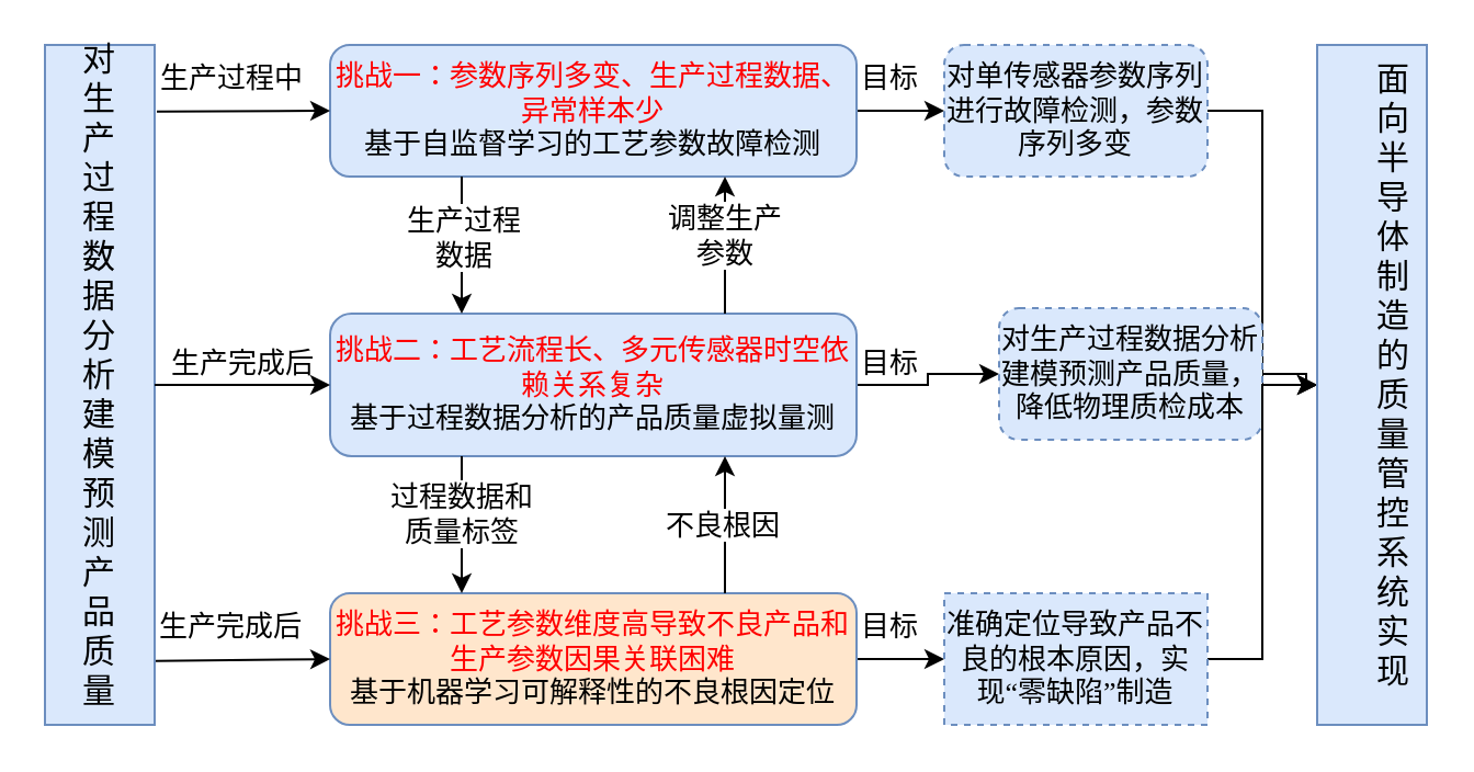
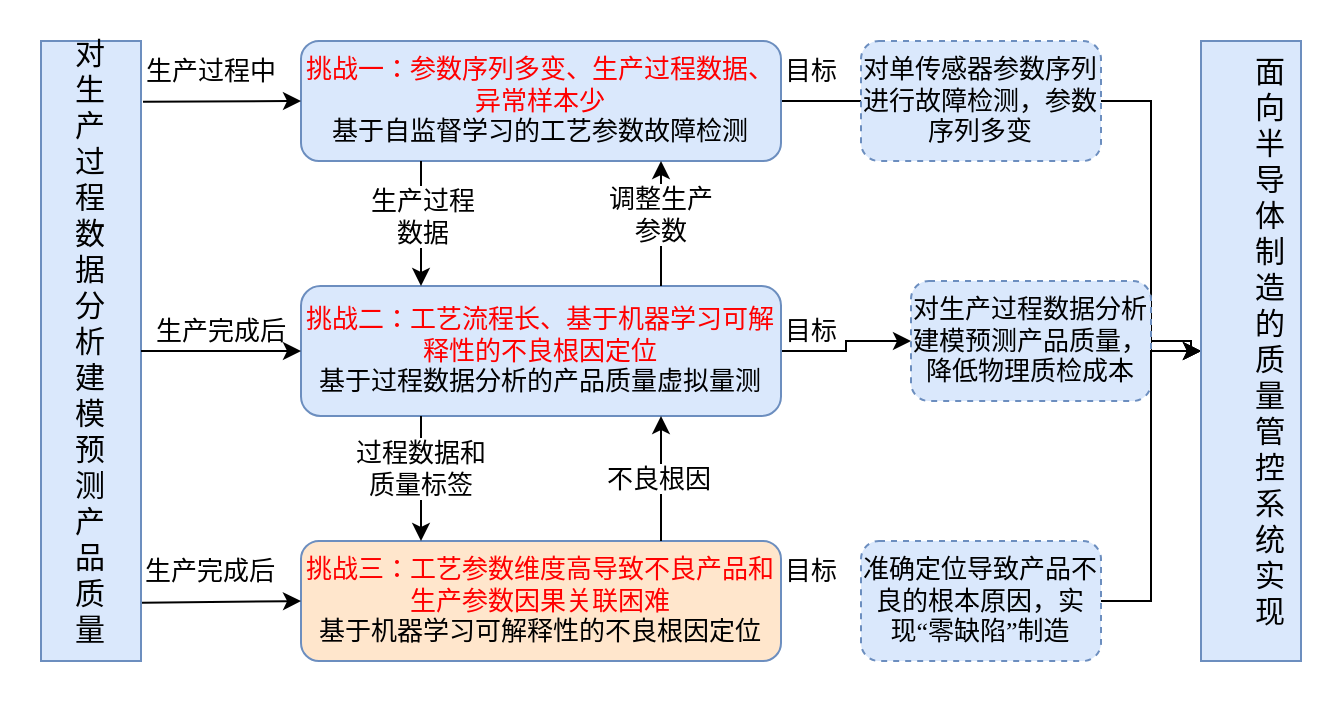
  <mxCell id="0" />
  <mxCell id="1" parent="0" />
  <mxCell id="2" value="" style="rounded=0;whiteSpace=wrap;html=1;fontFamily=华文中宋;fontSize=13;fillColor=#dae8fc;strokeColor=#6c8ebf;fontStyle=0" parent="1" vertex="1"><mxGeometry x="20" y="20" width="50" height="310" as="geometry" /></mxCell>
  <mxCell id="3" value="对生产过程数据分析建模预测产品质量" style="text;html=1;strokeColor=none;fillColor=none;align=center;verticalAlign=middle;whiteSpace=wrap;rounded=0;fontFamily=华文中宋;fontSize=15;fontStyle=0" parent="1" vertex="1"><mxGeometry x="35" y="50" width="20" height="239" as="geometry" /></mxCell>
- <mxCell id="4" value="" style="edgeStyle=orthogonalEdgeStyle;rounded=0;orthogonalLoop=1;jettySize=auto;html=1;fontFamily=华文中宋;fontSize=13;fontStyle=0" parent="1" source="5" target="11" edge="1"><mxGeometry relative="1" as="geometry" /></mxCell>
+ <mxCell id="4" value="" style="edgeStyle=orthogonalEdgeStyle;rounded=0;orthogonalLoop=1;jettySize=auto;html=1;fontFamily=华文中宋;fontSize=13;fontStyle=0;endArrow=none;" parent="1" source="5" target="11" edge="1"><mxGeometry relative="1" as="geometry" /></mxCell>
  <mxCell id="5" value="&lt;font color=&quot;#ff0000&quot;&gt;挑战一：参数序列多变、生产过程数据、异常样本少&lt;/font&gt;&lt;br&gt;基于自监督学习的工艺参数故障检测" style="rounded=1;whiteSpace=wrap;html=1;fontFamily=华文中宋;fontSize=13;fillColor=#dae8fc;strokeColor=#6c8ebf;fontStyle=0" parent="1" vertex="1"><mxGeometry x="150" y="20" width="240" height="60" as="geometry" /></mxCell>
  <mxCell id="6" value="" style="edgeStyle=orthogonalEdgeStyle;rounded=0;orthogonalLoop=1;jettySize=auto;html=1;fontFamily=华文中宋;fontSize=13;fontStyle=0" parent="1" source="7" target="14" edge="1"><mxGeometry relative="1" as="geometry" /></mxCell>
- <mxCell id="7" value="&lt;font color=&quot;#ff0000&quot;&gt;挑战二：工艺流程长、多元传感器时空依赖关系复杂&lt;/font&gt;&lt;br&gt;基于过程数据分析的产品质量虚拟量测" style="rounded=1;whiteSpace=wrap;html=1;fontFamily=华文中宋;fontSize=13;fillColor=#dae8fc;strokeColor=#6c8ebf;fontStyle=0" parent="1" vertex="1"><mxGeometry x="150" y="142.5" width="240" height="65" as="geometry" /></mxCell>
- <mxCell id="8" value="" style="edgeStyle=orthogonalEdgeStyle;rounded=0;orthogonalLoop=1;jettySize=auto;html=1;fontFamily=华文中宋;fontSize=13;fontStyle=0" parent="1" source="9" target="17" edge="1"><mxGeometry relative="1" as="geometry" /></mxCell>
+ <mxCell id="7" value="&lt;font color=&quot;#ff0000&quot;&gt;挑战二：工艺流程长、基于机器学习可解释性的不良根因定位&lt;/font&gt;&lt;br&gt;基于过程数据分析的产品质量虚拟量测" style="rounded=1;whiteSpace=wrap;html=1;fontFamily=华文中宋;fontSize=13;fillColor=#dae8fc;strokeColor=#6c8ebf;fontStyle=0" parent="1" vertex="1"><mxGeometry x="150" y="142.5" width="240" height="65" as="geometry" /></mxCell>
  <mxCell id="9" value="&lt;font color=&quot;#ff0000&quot;&gt;挑战三：工艺参数维度高导致不良产品和生产参数因果关联困难&lt;/font&gt;&lt;br&gt;基于机器学习可解释性的不良根因定位" style="rounded=1;whiteSpace=wrap;html=1;fontFamily=华文中宋;fontSize=13;fillColor=#ffe6cc;strokeColor=#6c8ebf;fontStyle=0;" parent="1" vertex="1"><mxGeometry x="150" y="270" width="240" height="60" as="geometry" /></mxCell>
  <mxCell id="10" value="" style="edgeStyle=orthogonalEdgeStyle;rounded=0;orthogonalLoop=1;jettySize=auto;html=1;fontFamily=华文中宋;fontStyle=0" parent="1" source="11" target="33" edge="1"><mxGeometry relative="1" as="geometry" /></mxCell>
  <mxCell id="11" value="&lt;p style=&quot;margin-top: 0pt; margin-bottom: 0pt; margin-left: 0in; direction: ltr; unicode-bidi: embed; word-break: normal; font-size: 13px;&quot;&gt;对单传感器参数序列进行故障检测，参数序列多变&lt;/p&gt;" style="rounded=1;whiteSpace=wrap;html=1;fontFamily=华文中宋;fontSize=13;fillColor=#dae8fc;strokeColor=#6c8ebf;dashed=1;fontStyle=0" parent="1" vertex="1"><mxGeometry x="430" y="20" width="120" height="60" as="geometry" /></mxCell>
  <mxCell id="12" value="目标" style="text;html=1;align=center;verticalAlign=middle;resizable=0;points=[];autosize=1;strokeColor=none;fillColor=none;fontFamily=华文中宋;fontSize=13;fontStyle=0" parent="1" vertex="1"><mxGeometry x="380" y="20" width="50" height="30" as="geometry" /></mxCell>
  <mxCell id="13" value="" style="edgeStyle=orthogonalEdgeStyle;rounded=0;orthogonalLoop=1;jettySize=auto;html=1;strokeWidth=1;fontFamily=华文中宋;fontStyle=0" parent="1" source="14" target="33" edge="1"><mxGeometry relative="1" as="geometry" /></mxCell>
  <mxCell id="14" value="&lt;p style=&quot;margin-top: 0pt; margin-bottom: 0pt; margin-left: 0in; direction: ltr; unicode-bidi: embed; word-break: normal; font-size: 13px;&quot;&gt;对生产过程数据分析建模预测产品质量，降低物理质检成本&lt;/p&gt;" style="rounded=1;whiteSpace=wrap;html=1;fontFamily=华文中宋;fontSize=13;fillColor=#dae8fc;strokeColor=#6c8ebf;dashed=1;fontStyle=0" parent="1" vertex="1"><mxGeometry x="455" y="140" width="120" height="60" as="geometry" /></mxCell>
  <mxCell id="15" value="目标" style="text;html=1;align=center;verticalAlign=middle;resizable=0;points=[];autosize=1;strokeColor=none;fillColor=none;fontFamily=华文中宋;fontSize=13;fontStyle=0" parent="1" vertex="1"><mxGeometry x="380" y="150" width="50" height="30" as="geometry" /></mxCell>
  <mxCell id="16" value="" style="edgeStyle=orthogonalEdgeStyle;rounded=0;orthogonalLoop=1;jettySize=auto;html=1;fontFamily=华文中宋;fontStyle=0" parent="1" source="17" target="33" edge="1"><mxGeometry relative="1" as="geometry" /></mxCell>
- <mxCell id="17" value="&lt;p style=&quot;margin-top: 0pt; margin-bottom: 0pt; margin-left: 0in; direction: ltr; unicode-bidi: embed; word-break: normal; font-size: 13px;&quot;&gt;准确定位导致产品不良的根本原因，实现“零缺陷”制造&lt;/p&gt;" style="whiteSpace=wrap;html=1;fontFamily=华文中宋;fontSize=13;fillColor=#dae8fc;strokeColor=#6c8ebf;dashed=1;fontStyle=0;rounded=0;" parent="1" vertex="1"><mxGeometry x="430" y="270" width="120" height="60" as="geometry" /></mxCell>
+ <mxCell id="17" value="&lt;p style=&quot;margin-top: 0pt; margin-bottom: 0pt; margin-left: 0in; direction: ltr; unicode-bidi: embed; word-break: normal; font-size: 13px;&quot;&gt;准确定位导致产品不良的根本原因，实现“零缺陷”制造&lt;/p&gt;" style="rounded=1;whiteSpace=wrap;html=1;fontFamily=华文中宋;fontSize=13;fillColor=#dae8fc;strokeColor=#6c8ebf;dashed=1;fontStyle=0" parent="1" vertex="1"><mxGeometry x="430" y="270" width="120" height="60" as="geometry" /></mxCell>
  <mxCell id="18" value="目标" style="text;html=1;align=center;verticalAlign=middle;resizable=0;points=[];autosize=1;strokeColor=none;fillColor=none;fontFamily=华文中宋;fontSize=13;fontStyle=0" parent="1" vertex="1"><mxGeometry x="380" y="270" width="50" height="30" as="geometry" /></mxCell>
  <mxCell id="19" value="" style="endArrow=classic;html=1;rounded=0;exitX=0.25;exitY=1;exitDx=0;exitDy=0;entryX=0.25;entryY=0;entryDx=0;entryDy=0;fontFamily=华文中宋;fontSize=13;fontStyle=0" parent="1" source="5" target="7" edge="1"><mxGeometry width="50" height="50" relative="1" as="geometry"><mxPoint x="120" y="160" as="sourcePoint" /><mxPoint x="170" y="110" as="targetPoint" /></mxGeometry></mxCell>
  <mxCell id="20" value="生产过程&lt;br style=&quot;font-size: 13px;&quot;&gt;数据" style="edgeLabel;html=1;align=center;verticalAlign=middle;resizable=0;points=[];fontFamily=华文中宋;fontSize=13;fontStyle=0" parent="19" vertex="1" connectable="0"><mxGeometry x="-0.135" relative="1" as="geometry"><mxPoint as="offset" /></mxGeometry></mxCell>
  <mxCell id="21" value="" style="endArrow=classic;html=1;rounded=0;entryX=0.25;entryY=0;entryDx=0;entryDy=0;exitX=0.25;exitY=1;exitDx=0;exitDy=0;fontFamily=华文中宋;fontSize=13;fontStyle=0" parent="1" source="7" target="9" edge="1"><mxGeometry width="50" height="50" relative="1" as="geometry"><mxPoint x="190" y="220" as="sourcePoint" /><mxPoint x="200" y="260" as="targetPoint" /></mxGeometry></mxCell>
  <mxCell id="22" value="过程数据和&lt;br style=&quot;font-size: 13px;&quot;&gt;质量标签" style="edgeLabel;html=1;align=center;verticalAlign=middle;resizable=0;points=[];fontFamily=华文中宋;fontSize=13;fontStyle=0" parent="21" vertex="1" connectable="0"><mxGeometry x="-0.183" relative="1" as="geometry"><mxPoint as="offset" /></mxGeometry></mxCell>
  <mxCell id="23" value="" style="endArrow=classic;html=1;rounded=0;entryX=0.75;entryY=1;entryDx=0;entryDy=0;exitX=0.75;exitY=0;exitDx=0;exitDy=0;fontFamily=华文中宋;fontSize=13;fontStyle=0" parent="1" source="9" target="7" edge="1"><mxGeometry width="50" height="50" relative="1" as="geometry"><mxPoint x="250" y="250" as="sourcePoint" /><mxPoint x="300" y="220" as="targetPoint" /></mxGeometry></mxCell>
  <mxCell id="24" value="不良根因" style="edgeLabel;html=1;align=center;verticalAlign=middle;resizable=0;points=[];fontFamily=华文中宋;fontSize=13;fontStyle=0" parent="23" vertex="1" connectable="0"><mxGeometry x="0.013" y="2" relative="1" as="geometry"><mxPoint as="offset" /></mxGeometry></mxCell>
  <mxCell id="25" value="" style="endArrow=classic;html=1;rounded=0;entryX=0.75;entryY=1;entryDx=0;entryDy=0;exitX=0.75;exitY=0;exitDx=0;exitDy=0;fontFamily=华文中宋;fontSize=13;fontStyle=0" parent="1" source="7" target="5" edge="1"><mxGeometry width="50" height="50" relative="1" as="geometry"><mxPoint x="250" y="140" as="sourcePoint" /><mxPoint x="300" y="90" as="targetPoint" /></mxGeometry></mxCell>
  <mxCell id="26" value="调整生产&lt;br style=&quot;font-size: 13px;&quot;&gt;参数" style="edgeLabel;html=1;align=center;verticalAlign=middle;resizable=0;points=[];fontFamily=华文中宋;fontSize=13;fontStyle=0" parent="25" vertex="1" connectable="0"><mxGeometry x="0.157" y="1" relative="1" as="geometry"><mxPoint as="offset" /></mxGeometry></mxCell>
  <mxCell id="27" value="" style="endArrow=classic;html=1;rounded=0;entryX=0;entryY=0.5;entryDx=0;entryDy=0;exitX=1.02;exitY=0.098;exitDx=0;exitDy=0;exitPerimeter=0;fontFamily=华文中宋;fontSize=13;fontStyle=0" parent="1" source="2" target="5" edge="1"><mxGeometry width="50" height="50" relative="1" as="geometry"><mxPoint x="110" y="50" as="sourcePoint" /><mxPoint x="150" y="10" as="targetPoint" /></mxGeometry></mxCell>
  <mxCell id="28" value="" style="endArrow=classic;html=1;rounded=0;entryX=0;entryY=0.5;entryDx=0;entryDy=0;exitX=1;exitY=0.5;exitDx=0;exitDy=0;fontFamily=华文中宋;fontSize=13;fontStyle=0" parent="1" source="2" target="7" edge="1"><mxGeometry width="50" height="50" relative="1" as="geometry"><mxPoint x="100" y="180" as="sourcePoint" /><mxPoint x="150" y="130" as="targetPoint" /></mxGeometry></mxCell>
  <mxCell id="29" value="" style="endArrow=classic;html=1;rounded=0;entryX=0;entryY=0.5;entryDx=0;entryDy=0;exitX=1.01;exitY=0.906;exitDx=0;exitDy=0;exitPerimeter=0;fontFamily=华文中宋;fontSize=13;fontStyle=0" parent="1" source="2" target="9" edge="1"><mxGeometry width="50" height="50" relative="1" as="geometry"><mxPoint x="100" y="300" as="sourcePoint" /><mxPoint x="150" y="250" as="targetPoint" /></mxGeometry></mxCell>
  <mxCell id="30" value="生产完成后" style="text;html=1;align=center;verticalAlign=middle;resizable=0;points=[];autosize=1;strokeColor=none;fillColor=none;fontFamily=华文中宋;fontSize=13;fontStyle=0" parent="1" vertex="1"><mxGeometry x="65" y="150" width="90" height="30" as="geometry" /></mxCell>
  <mxCell id="31" value="生产过程中" style="text;html=1;align=center;verticalAlign=middle;resizable=0;points=[];autosize=1;strokeColor=none;fillColor=none;fontFamily=华文中宋;fontSize=13;fontStyle=0" parent="1" vertex="1"><mxGeometry x="60" y="20" width="90" height="30" as="geometry" /></mxCell>
  <mxCell id="32" value="生产完成后" style="text;html=1;strokeColor=none;fillColor=none;align=center;verticalAlign=middle;whiteSpace=wrap;rounded=0;fontFamily=华文中宋;fontSize=13;fontStyle=0" parent="1" vertex="1"><mxGeometry x="65" y="275" width="80" height="20" as="geometry" /></mxCell>
  <mxCell id="33" value="" style="rounded=0;whiteSpace=wrap;html=1;fontFamily=华文中宋;fontSize=13;fillColor=#dae8fc;strokeColor=#6c8ebf;fontStyle=0" parent="1" vertex="1"><mxGeometry x="600" y="20" width="50" height="310" as="geometry" /></mxCell>
  <mxCell id="34" value="面向半导体制造的质量管控系统实现" style="text;html=1;strokeColor=none;fillColor=none;align=center;verticalAlign=middle;whiteSpace=wrap;rounded=0;fontFamily=华文中宋;fontSize=15;fontStyle=0" parent="1" vertex="1"><mxGeometry x="625" y="50" width="20" height="239" as="geometry" /></mxCell>
